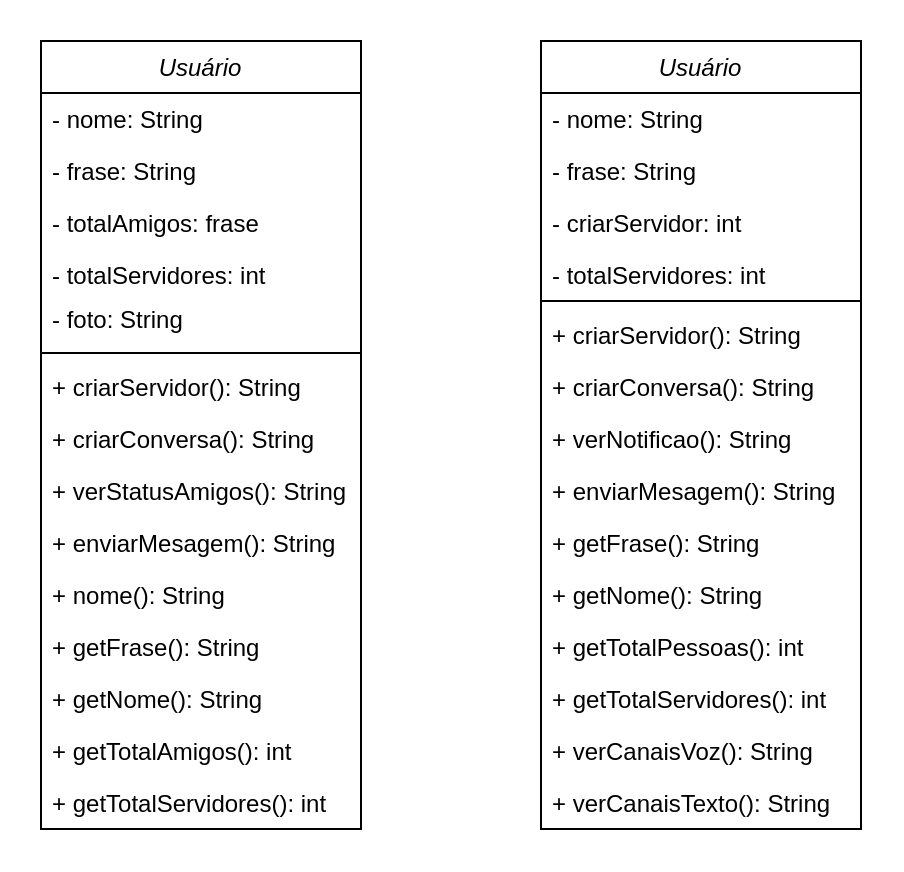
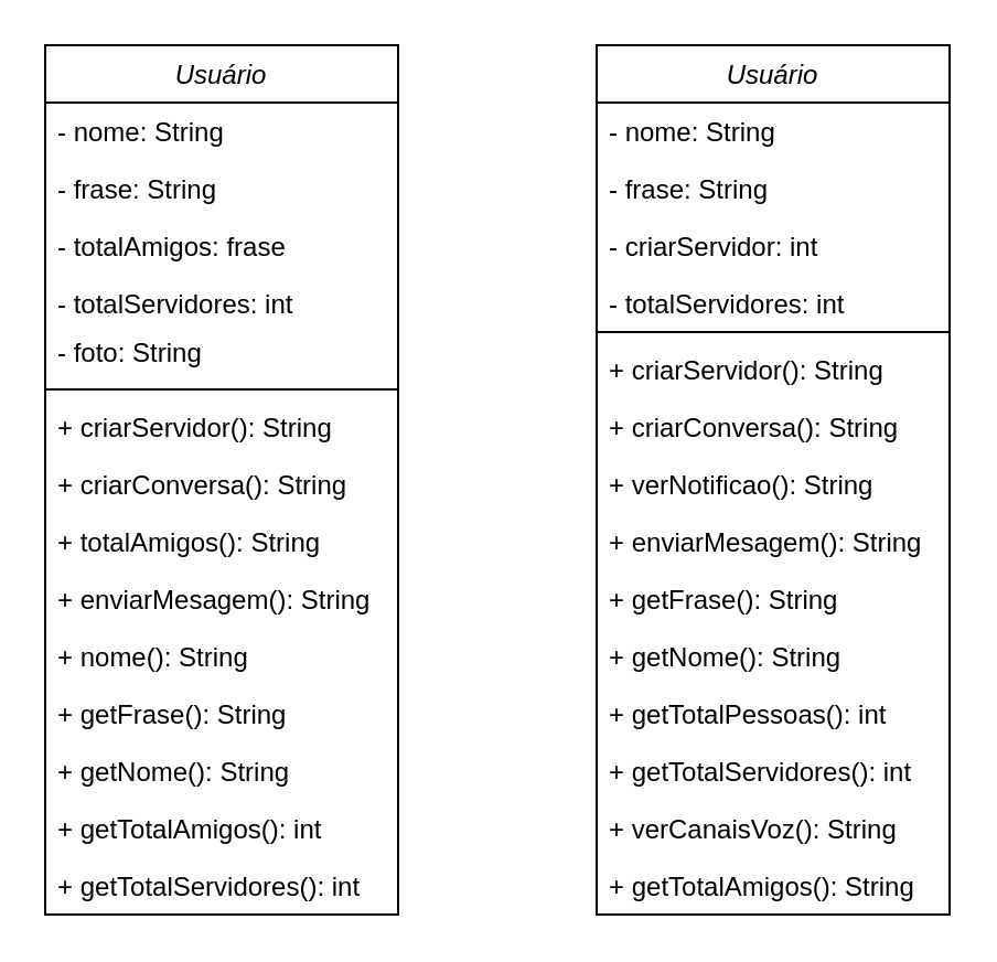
  <mxCell id="0" />
  <mxCell id="1" parent="0" />
  <mxCell id="2" value="Usuário" style="swimlane;fontStyle=2;align=center;verticalAlign=top;childLayout=stackLayout;horizontal=1;startSize=26;horizontalStack=0;resizeParent=1;resizeLast=0;collapsible=1;marginBottom=0;rounded=0;shadow=0;strokeWidth=1;" parent="1" vertex="1"><mxGeometry x="20" y="20" width="160" height="394" as="geometry"><mxRectangle x="230" y="140" width="160" height="26" as="alternateBounds" /></mxGeometry></mxCell>
  <mxCell id="3" value="- nome: String" style="text;align=left;verticalAlign=top;spacingLeft=4;spacingRight=4;overflow=hidden;rotatable=0;points=[[0,0.5],[1,0.5]];portConstraint=eastwest;" parent="2" vertex="1"><mxGeometry y="26" width="160" height="26" as="geometry" /></mxCell>
  <mxCell id="4" value="- frase: String" style="text;align=left;verticalAlign=top;spacingLeft=4;spacingRight=4;overflow=hidden;rotatable=0;points=[[0,0.5],[1,0.5]];portConstraint=eastwest;rounded=0;shadow=0;html=0;" parent="2" vertex="1"><mxGeometry y="52" width="160" height="26" as="geometry" /></mxCell>
  <mxCell id="5" value="- totalAmigos: frase" style="text;align=left;verticalAlign=top;spacingLeft=4;spacingRight=4;overflow=hidden;rotatable=0;points=[[0,0.5],[1,0.5]];portConstraint=eastwest;rounded=0;shadow=0;html=0;" parent="2" vertex="1"><mxGeometry y="78" width="160" height="26" as="geometry" /></mxCell>
  <mxCell id="6" value="- totalServidores: int" style="text;align=left;verticalAlign=top;spacingLeft=4;spacingRight=4;overflow=hidden;rotatable=0;points=[[0,0.5],[1,0.5]];portConstraint=eastwest;rounded=0;shadow=0;html=0;" parent="2" vertex="1"><mxGeometry y="104" width="160" height="22" as="geometry" /></mxCell>
  <mxCell id="7" value="- foto: String" style="text;align=left;verticalAlign=top;spacingLeft=4;spacingRight=4;overflow=hidden;rotatable=0;points=[[0,0.5],[1,0.5]];portConstraint=eastwest;rounded=0;shadow=0;html=0;" parent="2" vertex="1"><mxGeometry y="126" width="160" height="26" as="geometry" /></mxCell>
  <mxCell id="8" value="" style="line;html=1;strokeWidth=1;align=left;verticalAlign=middle;spacingTop=-1;spacingLeft=3;spacingRight=3;rotatable=0;labelPosition=right;points=[];portConstraint=eastwest;" parent="2" vertex="1"><mxGeometry y="152" width="160" height="8" as="geometry" /></mxCell>
  <mxCell id="9" value="+ criarServidor(): String" style="text;align=left;verticalAlign=top;spacingLeft=4;spacingRight=4;overflow=hidden;rotatable=0;points=[[0,0.5],[1,0.5]];portConstraint=eastwest;" parent="2" vertex="1"><mxGeometry y="160" width="160" height="26" as="geometry" /></mxCell>
  <mxCell id="10" value="+ criarConversa(): String" style="text;align=left;verticalAlign=top;spacingLeft=4;spacingRight=4;overflow=hidden;rotatable=0;points=[[0,0.5],[1,0.5]];portConstraint=eastwest;" parent="2" vertex="1"><mxGeometry y="186" width="160" height="26" as="geometry" /></mxCell>
- <mxCell id="11" value="+ verStatusAmigos(): String" style="text;align=left;verticalAlign=top;spacingLeft=4;spacingRight=4;overflow=hidden;rotatable=0;points=[[0,0.5],[1,0.5]];portConstraint=eastwest;" parent="2" vertex="1"><mxGeometry y="212" width="160" height="26" as="geometry" /></mxCell>
+ <mxCell id="11" value="+ totalAmigos(): String" style="text;align=left;verticalAlign=top;spacingLeft=4;spacingRight=4;overflow=hidden;rotatable=0;points=[[0,0.5],[1,0.5]];portConstraint=eastwest;" parent="2" vertex="1"><mxGeometry y="212" width="160" height="26" as="geometry" /></mxCell>
  <mxCell id="12" value="+ enviarMesagem(): String" style="text;align=left;verticalAlign=top;spacingLeft=4;spacingRight=4;overflow=hidden;rotatable=0;points=[[0,0.5],[1,0.5]];portConstraint=eastwest;" parent="2" vertex="1"><mxGeometry y="238" width="160" height="26" as="geometry" /></mxCell>
  <mxCell id="13" value="+ nome(): String" style="text;align=left;verticalAlign=top;spacingLeft=4;spacingRight=4;overflow=hidden;rotatable=0;points=[[0,0.5],[1,0.5]];portConstraint=eastwest;rounded=0;shadow=0;html=0;" parent="2" vertex="1"><mxGeometry y="264" width="160" height="26" as="geometry" /></mxCell>
  <mxCell id="14" value="+ getFrase(): String" style="text;align=left;verticalAlign=top;spacingLeft=4;spacingRight=4;overflow=hidden;rotatable=0;points=[[0,0.5],[1,0.5]];portConstraint=eastwest;rounded=0;shadow=0;html=0;" parent="2" vertex="1"><mxGeometry y="290" width="160" height="26" as="geometry" /></mxCell>
  <mxCell id="15" value="+ getNome(): String" style="text;align=left;verticalAlign=top;spacingLeft=4;spacingRight=4;overflow=hidden;rotatable=0;points=[[0,0.5],[1,0.5]];portConstraint=eastwest;rounded=0;shadow=0;html=0;" parent="2" vertex="1"><mxGeometry y="316" width="160" height="26" as="geometry" /></mxCell>
  <mxCell id="16" value="+ getTotalAmigos(): int" style="text;align=left;verticalAlign=top;spacingLeft=4;spacingRight=4;overflow=hidden;rotatable=0;points=[[0,0.5],[1,0.5]];portConstraint=eastwest;rounded=0;shadow=0;html=0;" parent="2" vertex="1"><mxGeometry y="342" width="160" height="26" as="geometry" /></mxCell>
  <mxCell id="17" value="+ getTotalServidores(): int" style="text;align=left;verticalAlign=top;spacingLeft=4;spacingRight=4;overflow=hidden;rotatable=0;points=[[0,0.5],[1,0.5]];portConstraint=eastwest;rounded=0;shadow=0;html=0;" parent="2" vertex="1"><mxGeometry y="368" width="160" height="26" as="geometry" /></mxCell>
  <mxCell id="18" value="Usuário" style="swimlane;fontStyle=2;align=center;verticalAlign=top;childLayout=stackLayout;horizontal=1;startSize=26;horizontalStack=0;resizeParent=1;resizeLast=0;collapsible=1;marginBottom=0;rounded=0;shadow=0;strokeWidth=1;" vertex="1" parent="1"><mxGeometry x="270" y="20" width="160" height="394" as="geometry"><mxRectangle x="230" y="140" width="160" height="26" as="alternateBounds" /></mxGeometry></mxCell>
  <mxCell id="19" value="- nome: String" style="text;align=left;verticalAlign=top;spacingLeft=4;spacingRight=4;overflow=hidden;rotatable=0;points=[[0,0.5],[1,0.5]];portConstraint=eastwest;" vertex="1" parent="18"><mxGeometry y="26" width="160" height="26" as="geometry" /></mxCell>
  <mxCell id="20" value="- frase: String" style="text;align=left;verticalAlign=top;spacingLeft=4;spacingRight=4;overflow=hidden;rotatable=0;points=[[0,0.5],[1,0.5]];portConstraint=eastwest;rounded=0;shadow=0;html=0;" vertex="1" parent="18"><mxGeometry y="52" width="160" height="26" as="geometry" /></mxCell>
  <mxCell id="21" value="- criarServidor: int" style="text;align=left;verticalAlign=top;spacingLeft=4;spacingRight=4;overflow=hidden;rotatable=0;points=[[0,0.5],[1,0.5]];portConstraint=eastwest;rounded=0;shadow=0;html=0;" vertex="1" parent="18"><mxGeometry y="78" width="160" height="26" as="geometry" /></mxCell>
  <mxCell id="22" value="- totalServidores: int" style="text;align=left;verticalAlign=top;spacingLeft=4;spacingRight=4;overflow=hidden;rotatable=0;points=[[0,0.5],[1,0.5]];portConstraint=eastwest;rounded=0;shadow=0;html=0;" vertex="1" parent="18"><mxGeometry y="104" width="160" height="22" as="geometry" /></mxCell>
  <mxCell id="23" value="" style="line;html=1;strokeWidth=1;align=left;verticalAlign=middle;spacingTop=-1;spacingLeft=3;spacingRight=3;rotatable=0;labelPosition=right;points=[];portConstraint=eastwest;" vertex="1" parent="18"><mxGeometry y="126" width="160" height="8" as="geometry" /></mxCell>
  <mxCell id="24" value="+ criarServidor(): String" style="text;align=left;verticalAlign=top;spacingLeft=4;spacingRight=4;overflow=hidden;rotatable=0;points=[[0,0.5],[1,0.5]];portConstraint=eastwest;" vertex="1" parent="18"><mxGeometry y="134" width="160" height="26" as="geometry" /></mxCell>
  <mxCell id="25" value="+ criarConversa(): String" style="text;align=left;verticalAlign=top;spacingLeft=4;spacingRight=4;overflow=hidden;rotatable=0;points=[[0,0.5],[1,0.5]];portConstraint=eastwest;" vertex="1" parent="18"><mxGeometry y="160" width="160" height="26" as="geometry" /></mxCell>
  <mxCell id="26" value="+ verNotificao(): String" style="text;align=left;verticalAlign=top;spacingLeft=4;spacingRight=4;overflow=hidden;rotatable=0;points=[[0,0.5],[1,0.5]];portConstraint=eastwest;" vertex="1" parent="18"><mxGeometry y="186" width="160" height="26" as="geometry" /></mxCell>
  <mxCell id="27" value="+ enviarMesagem(): String" style="text;align=left;verticalAlign=top;spacingLeft=4;spacingRight=4;overflow=hidden;rotatable=0;points=[[0,0.5],[1,0.5]];portConstraint=eastwest;" vertex="1" parent="18"><mxGeometry y="212" width="160" height="26" as="geometry" /></mxCell>
  <mxCell id="28" value="+ getFrase(): String" style="text;align=left;verticalAlign=top;spacingLeft=4;spacingRight=4;overflow=hidden;rotatable=0;points=[[0,0.5],[1,0.5]];portConstraint=eastwest;rounded=0;shadow=0;html=0;" vertex="1" parent="18"><mxGeometry y="238" width="160" height="26" as="geometry" /></mxCell>
  <mxCell id="29" value="+ getNome(): String" style="text;align=left;verticalAlign=top;spacingLeft=4;spacingRight=4;overflow=hidden;rotatable=0;points=[[0,0.5],[1,0.5]];portConstraint=eastwest;rounded=0;shadow=0;html=0;" vertex="1" parent="18"><mxGeometry y="264" width="160" height="26" as="geometry" /></mxCell>
  <mxCell id="30" value="+ getTotalPessoas(): int" style="text;align=left;verticalAlign=top;spacingLeft=4;spacingRight=4;overflow=hidden;rotatable=0;points=[[0,0.5],[1,0.5]];portConstraint=eastwest;rounded=0;shadow=0;html=0;" vertex="1" parent="18"><mxGeometry y="290" width="160" height="26" as="geometry" /></mxCell>
  <mxCell id="31" value="+ getTotalServidores(): int" style="text;align=left;verticalAlign=top;spacingLeft=4;spacingRight=4;overflow=hidden;rotatable=0;points=[[0,0.5],[1,0.5]];portConstraint=eastwest;rounded=0;shadow=0;html=0;" vertex="1" parent="18"><mxGeometry y="316" width="160" height="26" as="geometry" /></mxCell>
  <mxCell id="32" value="+ verCanaisVoz(): String" style="text;align=left;verticalAlign=top;spacingLeft=4;spacingRight=4;overflow=hidden;rotatable=0;points=[[0,0.5],[1,0.5]];portConstraint=eastwest;" vertex="1" parent="18"><mxGeometry y="342" width="160" height="26" as="geometry" /></mxCell>
- <mxCell id="33" value="+ verCanaisTexto(): String" style="text;align=left;verticalAlign=top;spacingLeft=4;spacingRight=4;overflow=hidden;rotatable=0;points=[[0,0.5],[1,0.5]];portConstraint=eastwest;" vertex="1" parent="18"><mxGeometry y="368" width="160" height="26" as="geometry" /></mxCell>
+ <mxCell id="33" value="+ getTotalAmigos(): String" style="text;align=left;verticalAlign=top;spacingLeft=4;spacingRight=4;overflow=hidden;rotatable=0;points=[[0,0.5],[1,0.5]];portConstraint=eastwest;" vertex="1" parent="18"><mxGeometry y="368" width="160" height="26" as="geometry" /></mxCell>
